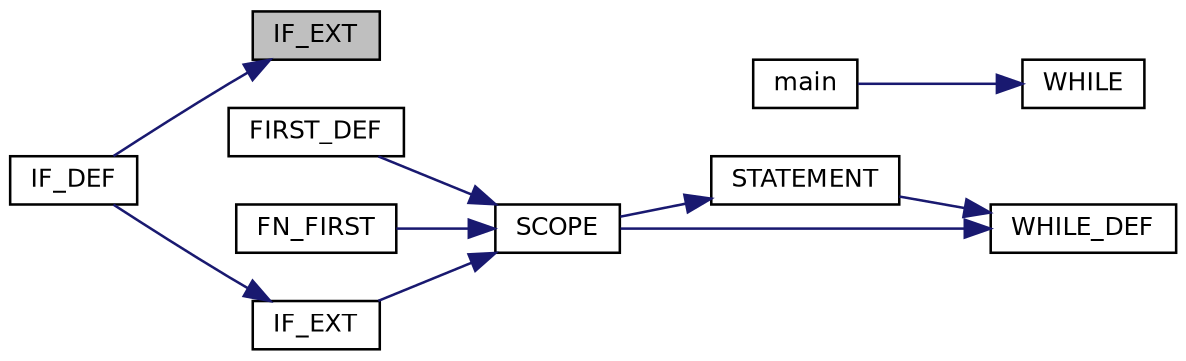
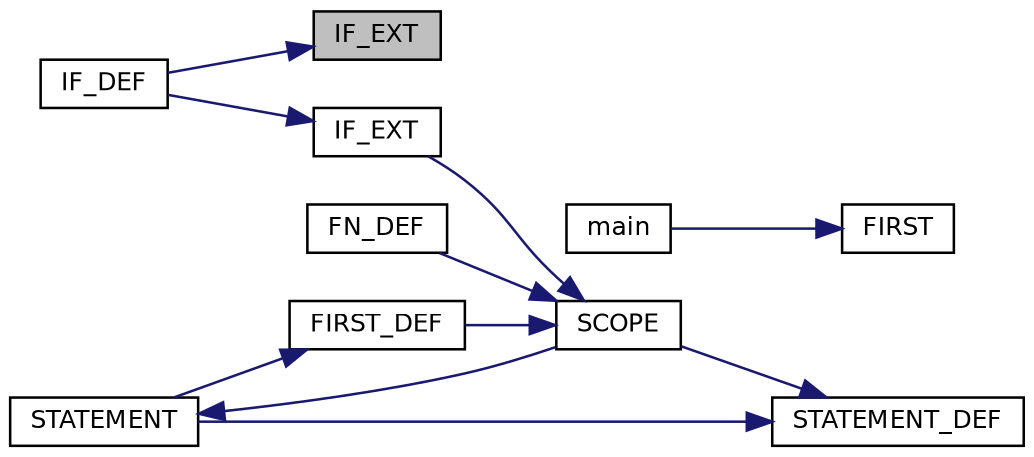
  digraph {
    rankdir=RL
    node [color=black fillcolor=white fontname=Helvetica fontsize=10 shape=record style=filled]
    edge [color=midnightblue dir=back fontname=Helvetica fontsize=10 labelfontname=Helvetica labelfontsize=10 style=solid]
    n1 [fillcolor=grey75 fontcolor=black height=0.2 label=IF_EXT width=0.4]
    n2 [height=0.2 label=IF_DEF width=0.4]
    n3 [height=0.2 label=STATEMENT width=0.4]
    n4 [height=0.2 label=SCOPE width=0.4]
    n5 [height=0.2 label=FIRST_DEF width=0.4]
-   n6 [height=0.2 label=FN_FIRST width=0.4]
+   n6 [height=0.2 label=FN_DEF width=0.4]
    n7 [height=0.2 label=IF_EXT width=0.4]
-   n8 [height=0.2 label=WHILE_DEF width=0.4]
-   n9 [height=0.2 label=WHILE width=0.4]
+   n8 [height=0.2 label=STATEMENT_DEF width=0.4]
+   n9 [height=0.2 label=FIRST width=0.4]
    n10 [height=0.2 label=main width=0.4]
    n1 -> n2
    n3 -> n4
    n4 -> n5
    n4 -> n6
    n4 -> n7
+   n5 -> n3
    n7 -> n2
    n8 -> n3
    n8 -> n4
    n9 -> n10
  }
